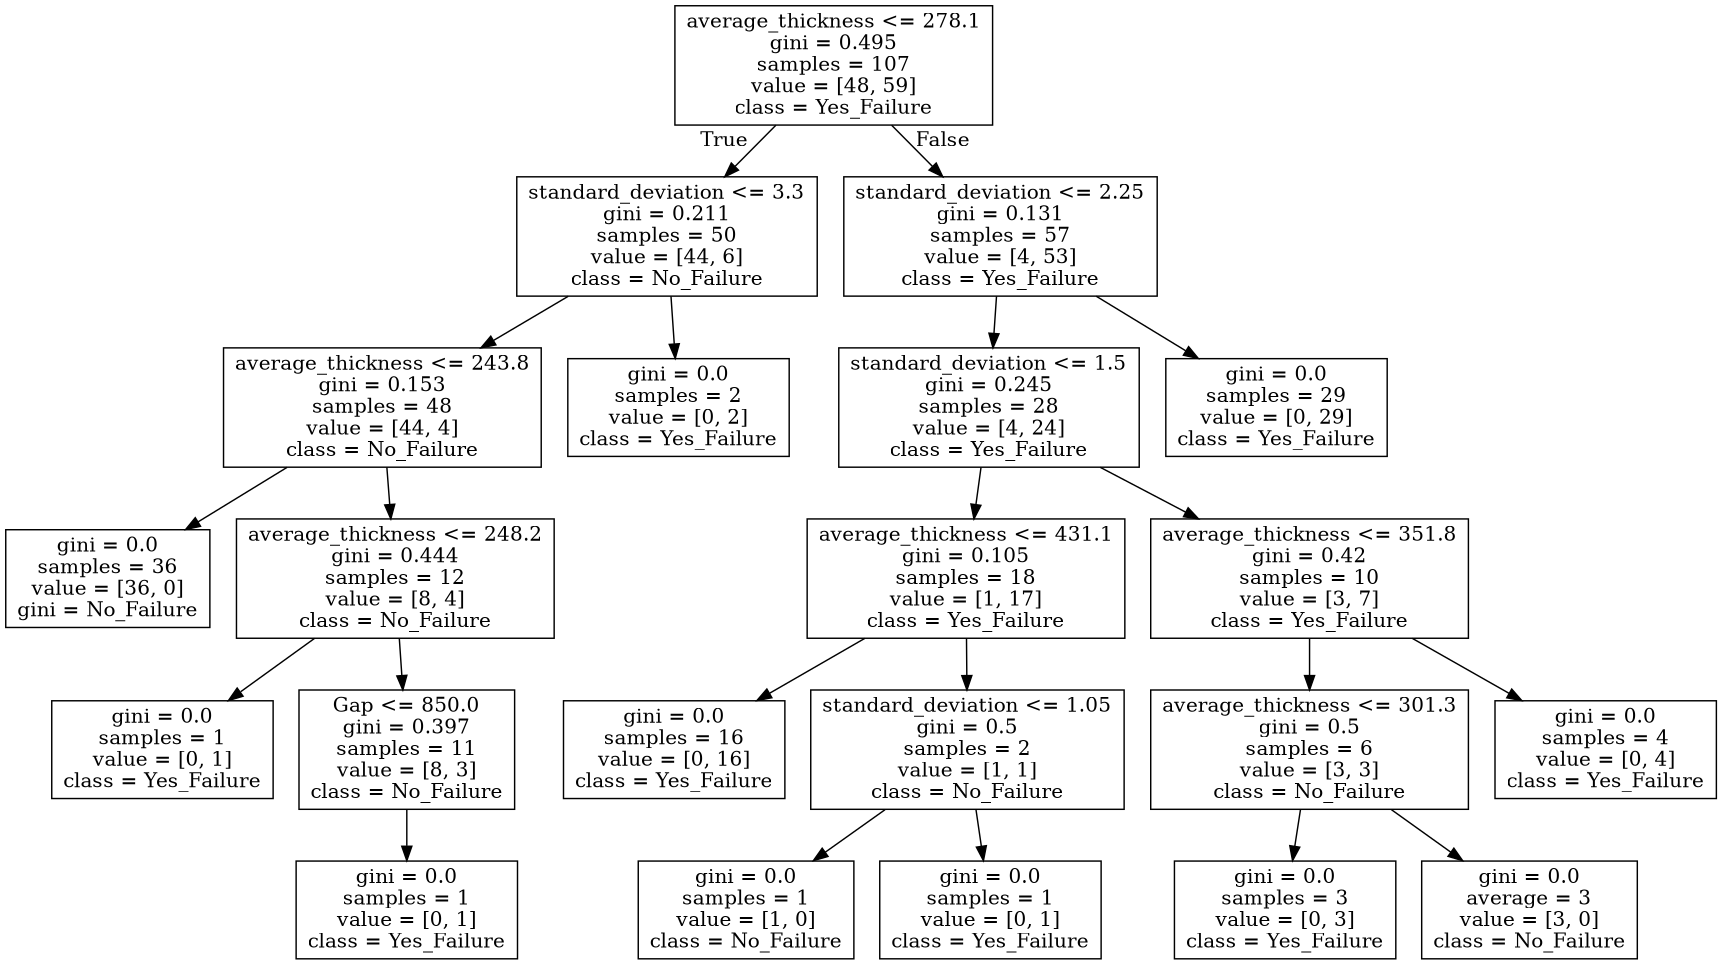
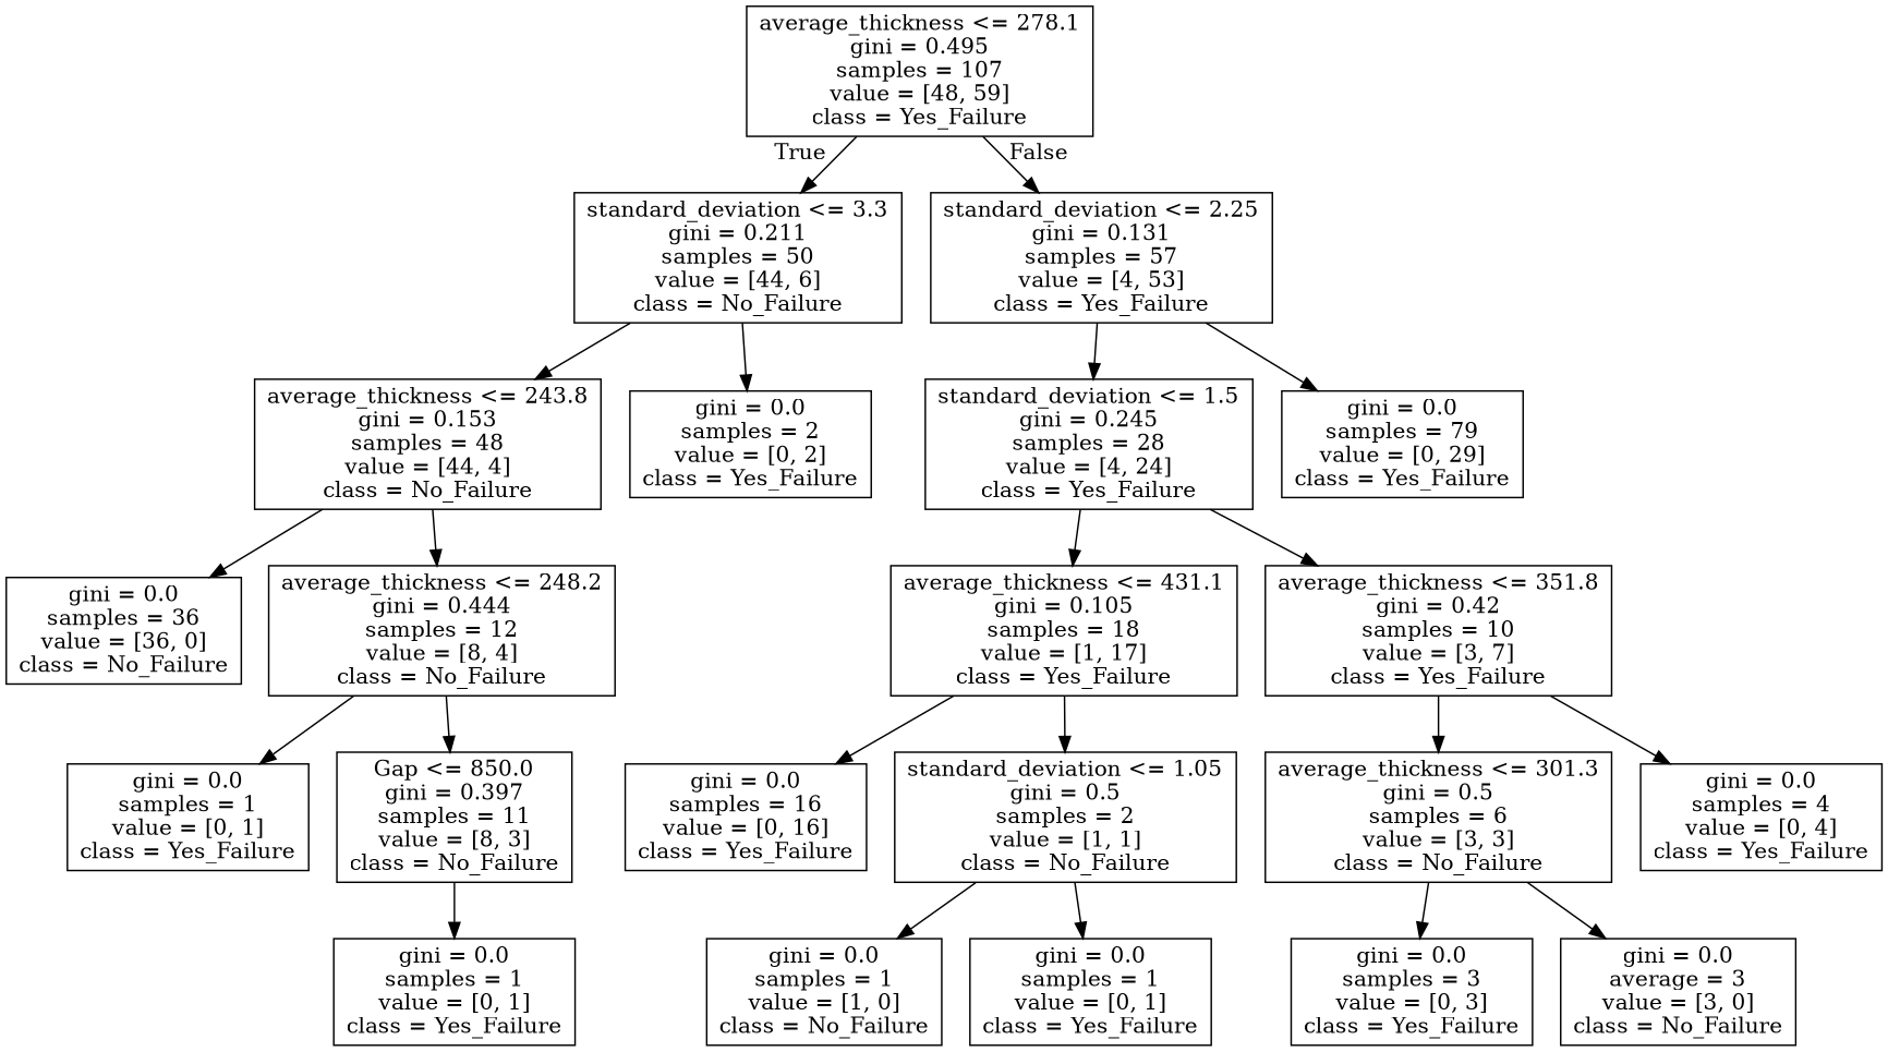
  digraph {
    node [shape=box]
    n1 [label="average_thickness <= 278.1\ngini = 0.495\nsamples = 107\nvalue = [48, 59]\nclass = Yes_Failure"]
    n2 [label="standard_deviation <= 3.3\ngini = 0.211\nsamples = 50\nvalue = [44, 6]\nclass = No_Failure"]
    n3 [label="standard_deviation <= 2.25\ngini = 0.131\nsamples = 57\nvalue = [4, 53]\nclass = Yes_Failure"]
    n4 [label="average_thickness <= 243.8\ngini = 0.153\nsamples = 48\nvalue = [44, 4]\nclass = No_Failure"]
    n5 [label="gini = 0.0\nsamples = 2\nvalue = [0, 2]\nclass = Yes_Failure"]
    n6 [label="standard_deviation <= 1.5\ngini = 0.245\nsamples = 28\nvalue = [4, 24]\nclass = Yes_Failure"]
-   n7 [label="gini = 0.0\nsamples = 29\nvalue = [0, 29]\nclass = Yes_Failure"]
-   n8 [label="gini = 0.0\nsamples = 36\nvalue = [36, 0]\ngini = No_Failure"]
+   n7 [label="gini = 0.0\nsamples = 79\nvalue = [0, 29]\nclass = Yes_Failure"]
+   n8 [label="gini = 0.0\nsamples = 36\nvalue = [36, 0]\nclass = No_Failure"]
    n9 [label="average_thickness <= 248.2\ngini = 0.444\nsamples = 12\nvalue = [8, 4]\nclass = No_Failure"]
    n10 [label="gini = 0.0\nsamples = 1\nvalue = [0, 1]\nclass = Yes_Failure"]
    n11 [label="Gap <= 850.0\ngini = 0.397\nsamples = 11\nvalue = [8, 3]\nclass = No_Failure"]
    n12 [label="gini = 0.0\nsamples = 1\nvalue = [0, 1]\nclass = Yes_Failure"]
    n13 [label="average_thickness <= 431.1\ngini = 0.105\nsamples = 18\nvalue = [1, 17]\nclass = Yes_Failure"]
    n14 [label="average_thickness <= 351.8\ngini = 0.42\nsamples = 10\nvalue = [3, 7]\nclass = Yes_Failure"]
    n15 [label="gini = 0.0\nsamples = 16\nvalue = [0, 16]\nclass = Yes_Failure"]
    n16 [label="standard_deviation <= 1.05\ngini = 0.5\nsamples = 2\nvalue = [1, 1]\nclass = No_Failure"]
    n17 [label="average_thickness <= 301.3\ngini = 0.5\nsamples = 6\nvalue = [3, 3]\nclass = No_Failure"]
    n18 [label="gini = 0.0\nsamples = 4\nvalue = [0, 4]\nclass = Yes_Failure"]
    n19 [label="gini = 0.0\nsamples = 1\nvalue = [1, 0]\nclass = No_Failure"]
    n20 [label="gini = 0.0\nsamples = 1\nvalue = [0, 1]\nclass = Yes_Failure"]
    n21 [label="gini = 0.0\nsamples = 3\nvalue = [0, 3]\nclass = Yes_Failure"]
    n22 [label="gini = 0.0\naverage = 3\nvalue = [3, 0]\nclass = No_Failure"]
    n1 -> n2 [headlabel=True labelangle=45 labeldistance=2.5]
    n1 -> n3 [headlabel=False labelangle=-45 labeldistance=2.5]
    n2 -> n4
    n2 -> n5
    n3 -> n6
    n3 -> n7
    n4 -> n8
    n4 -> n9
    n6 -> n13
    n6 -> n14
    n9 -> n10
    n9 -> n11
    n11 -> n12
    n13 -> n15
    n13 -> n16
    n14 -> n17
    n14 -> n18
    n16 -> n19
    n16 -> n20
    n17 -> n21
    n17 -> n22
  }
